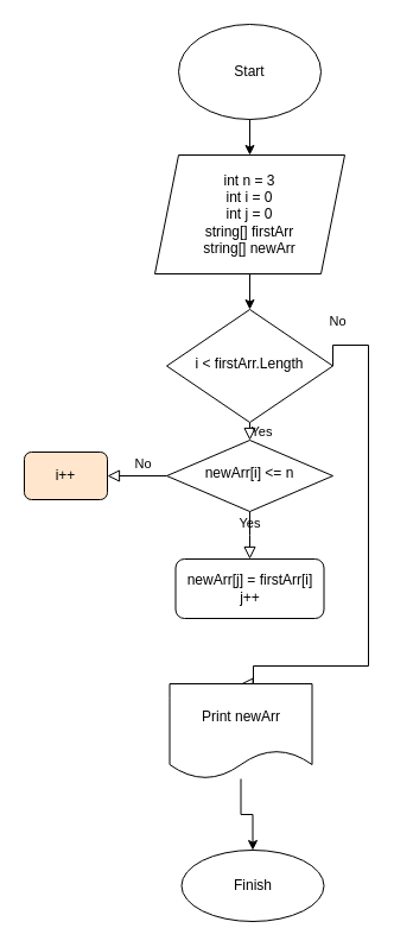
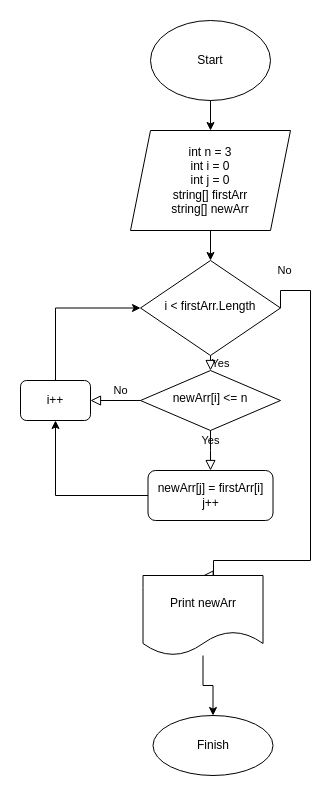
  <mxCell id="0" />
  <mxCell id="1" parent="0" />
  <mxCell id="2" value="No" style="rounded=0;html=1;jettySize=auto;orthogonalLoop=1;fontSize=11;endArrow=block;endFill=0;endSize=8;strokeWidth=1;shadow=0;labelBackgroundColor=none;edgeStyle=orthogonalEdgeStyle;exitX=1;exitY=0.5;exitDx=0;exitDy=0;entryX=0.5;entryY=0;entryDx=0;entryDy=0;" edge="1" parent="1" source="4" target="8"><mxGeometry x="-0.905" y="20" relative="1" as="geometry"><mxPoint as="offset" /><mxPoint x="350" y="290" as="targetPoint" /><Array as="points"><mxPoint x="310" y="290" /><mxPoint x="310" y="560" /><mxPoint x="213" y="560" /></Array></mxGeometry></mxCell>
  <mxCell id="3" value="Yes" style="edgeStyle=orthogonalEdgeStyle;rounded=0;html=1;jettySize=auto;orthogonalLoop=1;fontSize=11;endArrow=block;endFill=0;endSize=8;strokeWidth=1;shadow=0;labelBackgroundColor=none;exitX=0.5;exitY=1;exitDx=0;exitDy=0;" edge="1" parent="1" source="4"><mxGeometry y="10" relative="1" as="geometry"><mxPoint as="offset" /><mxPoint x="230" y="380" as="sourcePoint" /><mxPoint x="210" y="370" as="targetPoint" /></mxGeometry></mxCell>
  <mxCell id="4" value="i &amp;lt; firstArr.Length" style="rhombus;whiteSpace=wrap;html=1;shadow=0;fontFamily=Helvetica;fontSize=12;align=center;strokeWidth=1;spacing=6;spacingTop=-4;" vertex="1" parent="1"><mxGeometry x="140" y="260" width="140" height="95" as="geometry" /></mxCell>
- <mxCell id="6" value="i++" style="rounded=1;whiteSpace=wrap;html=1;fontSize=12;glass=0;strokeWidth=1;shadow=0;fillColor=#ffe6cc;" vertex="1" parent="1"><mxGeometry x="20" y="380" width="70" height="40" as="geometry" /></mxCell>
+ <mxCell id="5" style="edgeStyle=orthogonalEdgeStyle;rounded=0;orthogonalLoop=1;jettySize=auto;html=1;exitX=0.5;exitY=0;exitDx=0;exitDy=0;entryX=0;entryY=0.5;entryDx=0;entryDy=0;" edge="1" parent="1" source="6" target="4"><mxGeometry relative="1" as="geometry" /></mxCell>
+ <mxCell id="6" value="i++" style="rounded=1;whiteSpace=wrap;html=1;fontSize=12;glass=0;strokeWidth=1;shadow=0;" vertex="1" parent="1"><mxGeometry x="20" y="380" width="70" height="40" as="geometry" /></mxCell>
  <mxCell id="7" value="" style="edgeStyle=orthogonalEdgeStyle;rounded=0;orthogonalLoop=1;jettySize=auto;html=1;" edge="1" parent="1" source="8" target="15"><mxGeometry relative="1" as="geometry" /></mxCell>
  <mxCell id="8" value="Print newArr" style="shape=document;whiteSpace=wrap;html=1;boundedLbl=1;" vertex="1" parent="1"><mxGeometry x="142.5" y="575" width="120" height="80" as="geometry" /></mxCell>
  <mxCell id="9" value="Start" style="ellipse;whiteSpace=wrap;html=1;" vertex="1" parent="1"><mxGeometry x="150" y="20" width="120" height="80" as="geometry" /></mxCell>
  <mxCell id="10" style="edgeStyle=orthogonalEdgeStyle;rounded=0;orthogonalLoop=1;jettySize=auto;html=1;exitX=0.5;exitY=1;exitDx=0;exitDy=0;entryX=0.5;entryY=0;entryDx=0;entryDy=0;" edge="1" parent="1" source="11" target="4"><mxGeometry relative="1" as="geometry" /></mxCell>
  <mxCell id="11" value="int n = 3&lt;br&gt;int i = 0&lt;br&gt;int j = 0&lt;br&gt;string[] firstArr&lt;br&gt;string[] newArr" style="shape=parallelogram;perimeter=parallelogramPerimeter;whiteSpace=wrap;html=1;fixedSize=1;" vertex="1" parent="1"><mxGeometry x="130" y="130" width="160" height="100" as="geometry" /></mxCell>
  <mxCell id="12" value="" style="endArrow=classic;html=1;rounded=0;exitX=0.5;exitY=1;exitDx=0;exitDy=0;entryX=0.5;entryY=0;entryDx=0;entryDy=0;" edge="1" parent="1" source="9" target="11"><mxGeometry width="50" height="50" relative="1" as="geometry"><mxPoint x="300" y="310" as="sourcePoint" /><mxPoint x="350" y="260" as="targetPoint" /></mxGeometry></mxCell>
  <mxCell id="13" value="newArr[i] &amp;lt;= n" style="rhombus;whiteSpace=wrap;html=1;shadow=0;fontFamily=Helvetica;fontSize=12;align=center;strokeWidth=1;spacing=6;spacingTop=-4;" vertex="1" parent="1"><mxGeometry x="140" y="370" width="140" height="60" as="geometry" /></mxCell>
  <mxCell id="14" value="No" style="rounded=0;html=1;jettySize=auto;orthogonalLoop=1;fontSize=11;endArrow=block;endFill=0;endSize=8;strokeWidth=1;shadow=0;labelBackgroundColor=none;edgeStyle=orthogonalEdgeStyle;exitX=0;exitY=0.5;exitDx=0;exitDy=0;entryX=1;entryY=0.5;entryDx=0;entryDy=0;" edge="1" parent="1" source="13"><mxGeometry x="-0.2" y="-10" relative="1" as="geometry"><mxPoint as="offset" /><mxPoint x="290" y="300" as="sourcePoint" /><mxPoint x="90" y="400" as="targetPoint" /></mxGeometry></mxCell>
  <mxCell id="15" value="Finish" style="ellipse;whiteSpace=wrap;html=1;" vertex="1" parent="1"><mxGeometry x="152.5" y="715" width="120" height="60" as="geometry" /></mxCell>
  <mxCell id="16" value="Yes" style="edgeStyle=orthogonalEdgeStyle;rounded=0;html=1;jettySize=auto;orthogonalLoop=1;fontSize=11;endArrow=block;endFill=0;endSize=8;strokeWidth=1;shadow=0;labelBackgroundColor=none;exitX=0.5;exitY=1;exitDx=0;exitDy=0;" edge="1" parent="1" source="13"><mxGeometry y="10" relative="1" as="geometry"><mxPoint as="offset" /><mxPoint x="220" y="330" as="sourcePoint" /><mxPoint x="210" y="470" as="targetPoint" /></mxGeometry></mxCell>
  <mxCell id="17" value="newArr[j] = firstArr[i]&lt;br&gt;j++" style="rounded=1;whiteSpace=wrap;html=1;fontSize=12;glass=0;strokeWidth=1;shadow=0;" vertex="1" parent="1"><mxGeometry x="147.5" y="470" width="125" height="50" as="geometry" /></mxCell>
+ <mxCell id="18" value="" style="endArrow=classic;html=1;rounded=0;exitX=0;exitY=0.5;exitDx=0;exitDy=0;entryX=0.5;entryY=1;entryDx=0;entryDy=0;" edge="1" parent="1" source="17" target="6"><mxGeometry width="50" height="50" relative="1" as="geometry"><mxPoint x="220" y="390" as="sourcePoint" /><mxPoint x="270" y="340" as="targetPoint" /><Array as="points"><mxPoint x="55" y="495" /></Array></mxGeometry></mxCell>
